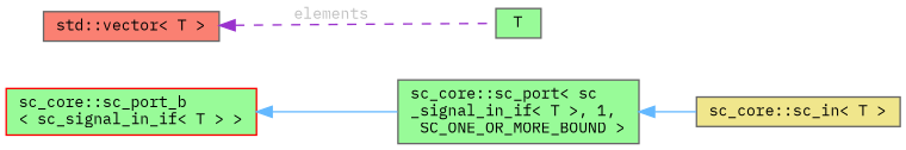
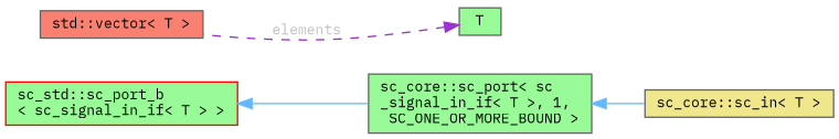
  digraph {
    fontname="IBM Plex Mono"
    rankdir=LR
    node [color=gray40 fillcolor=palegreen fontname="IBM Plex Mono" fontsize=10 shape=box style=filled]
    edge [color=steelblue1 dir=back fontname="IBM Plex Mono" fontsize=10 labelfontname=FreeSans labelfontsize=10 style=solid]
    n1 [fillcolor=khaki fontcolor=black height=0.2 label="sc_core::sc_in\< T \>" width=0.4]
    n2 [height=0.2 label="sc_core::sc_port\< sc\l_signal_in_if\< T \>, 1,\l SC_ONE_OR_MORE_BOUND \>" width=0.4]
-   n3 [color=red height=0.2 label="sc_core::sc_port_b\l\< sc_signal_in_if\< T \> \>" width=0.4]
+   n3 [color=red height=0.2 label="sc_std::sc_port_b\l\< sc_signal_in_if\< T \> \>" width=0.4]
    n4 [fillcolor=salmon height=0.2 label="std::vector\< T \>" width=0.4]
    n5 [height=0.2 label=T width=0.4]
    n2 -> n1
    n3 -> n2
-   n4 -> n5 [color=darkorchid3 fontcolor=grey label=" elements" style=dashed]
+   n5 -> n4 [color=darkorchid3 fontcolor=grey label=" elements" style=dashed]
  }
